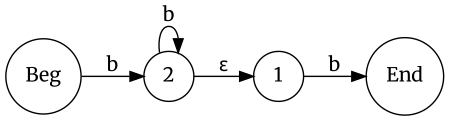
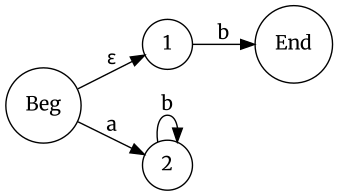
  digraph {
    fontname=Merriweather
    labelloc=t
    rankdir=LR
    node [fontname=Merriweather shape=circle]
    edge [arrowhead=normal arrowtail=dot fontname=Merriweather]
    n1 [label=End]
    1
    2
    n4 [label=Beg]
    1 -> n1 [label=b]
-   2 -> 1 [label=<&epsilon;>]
+   n4 -> 1 [label=<&epsilon;>]
    2 -> 2 [label=b]
-   n4 -> 2 [label=b]
+   n4 -> 2 [label=a]
  }
